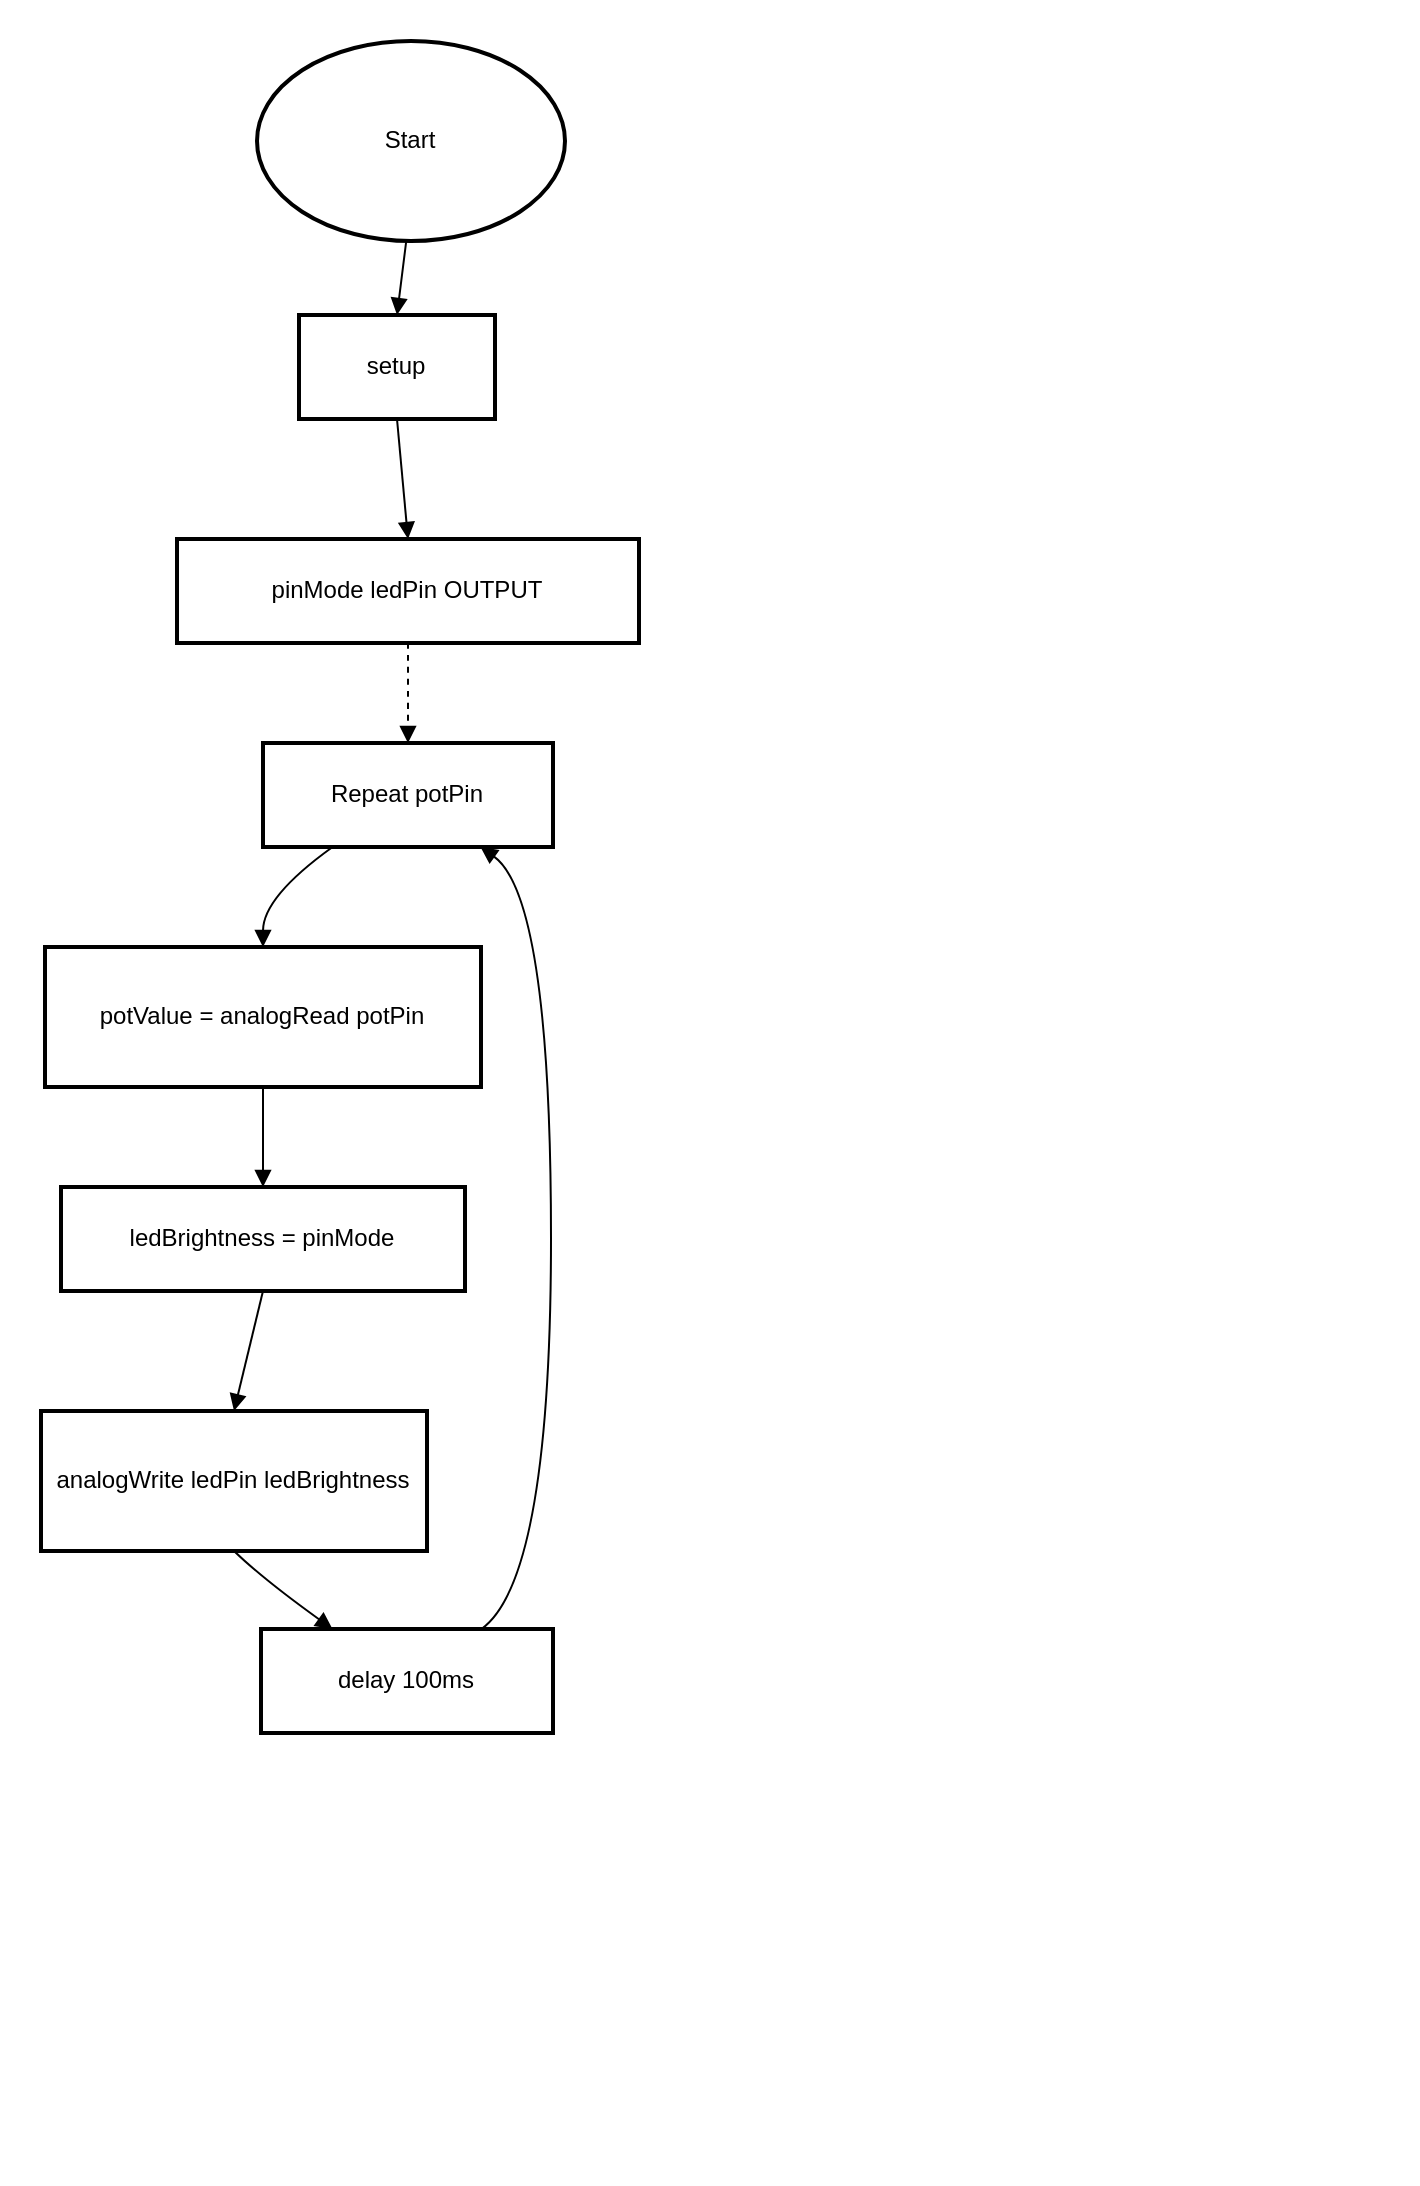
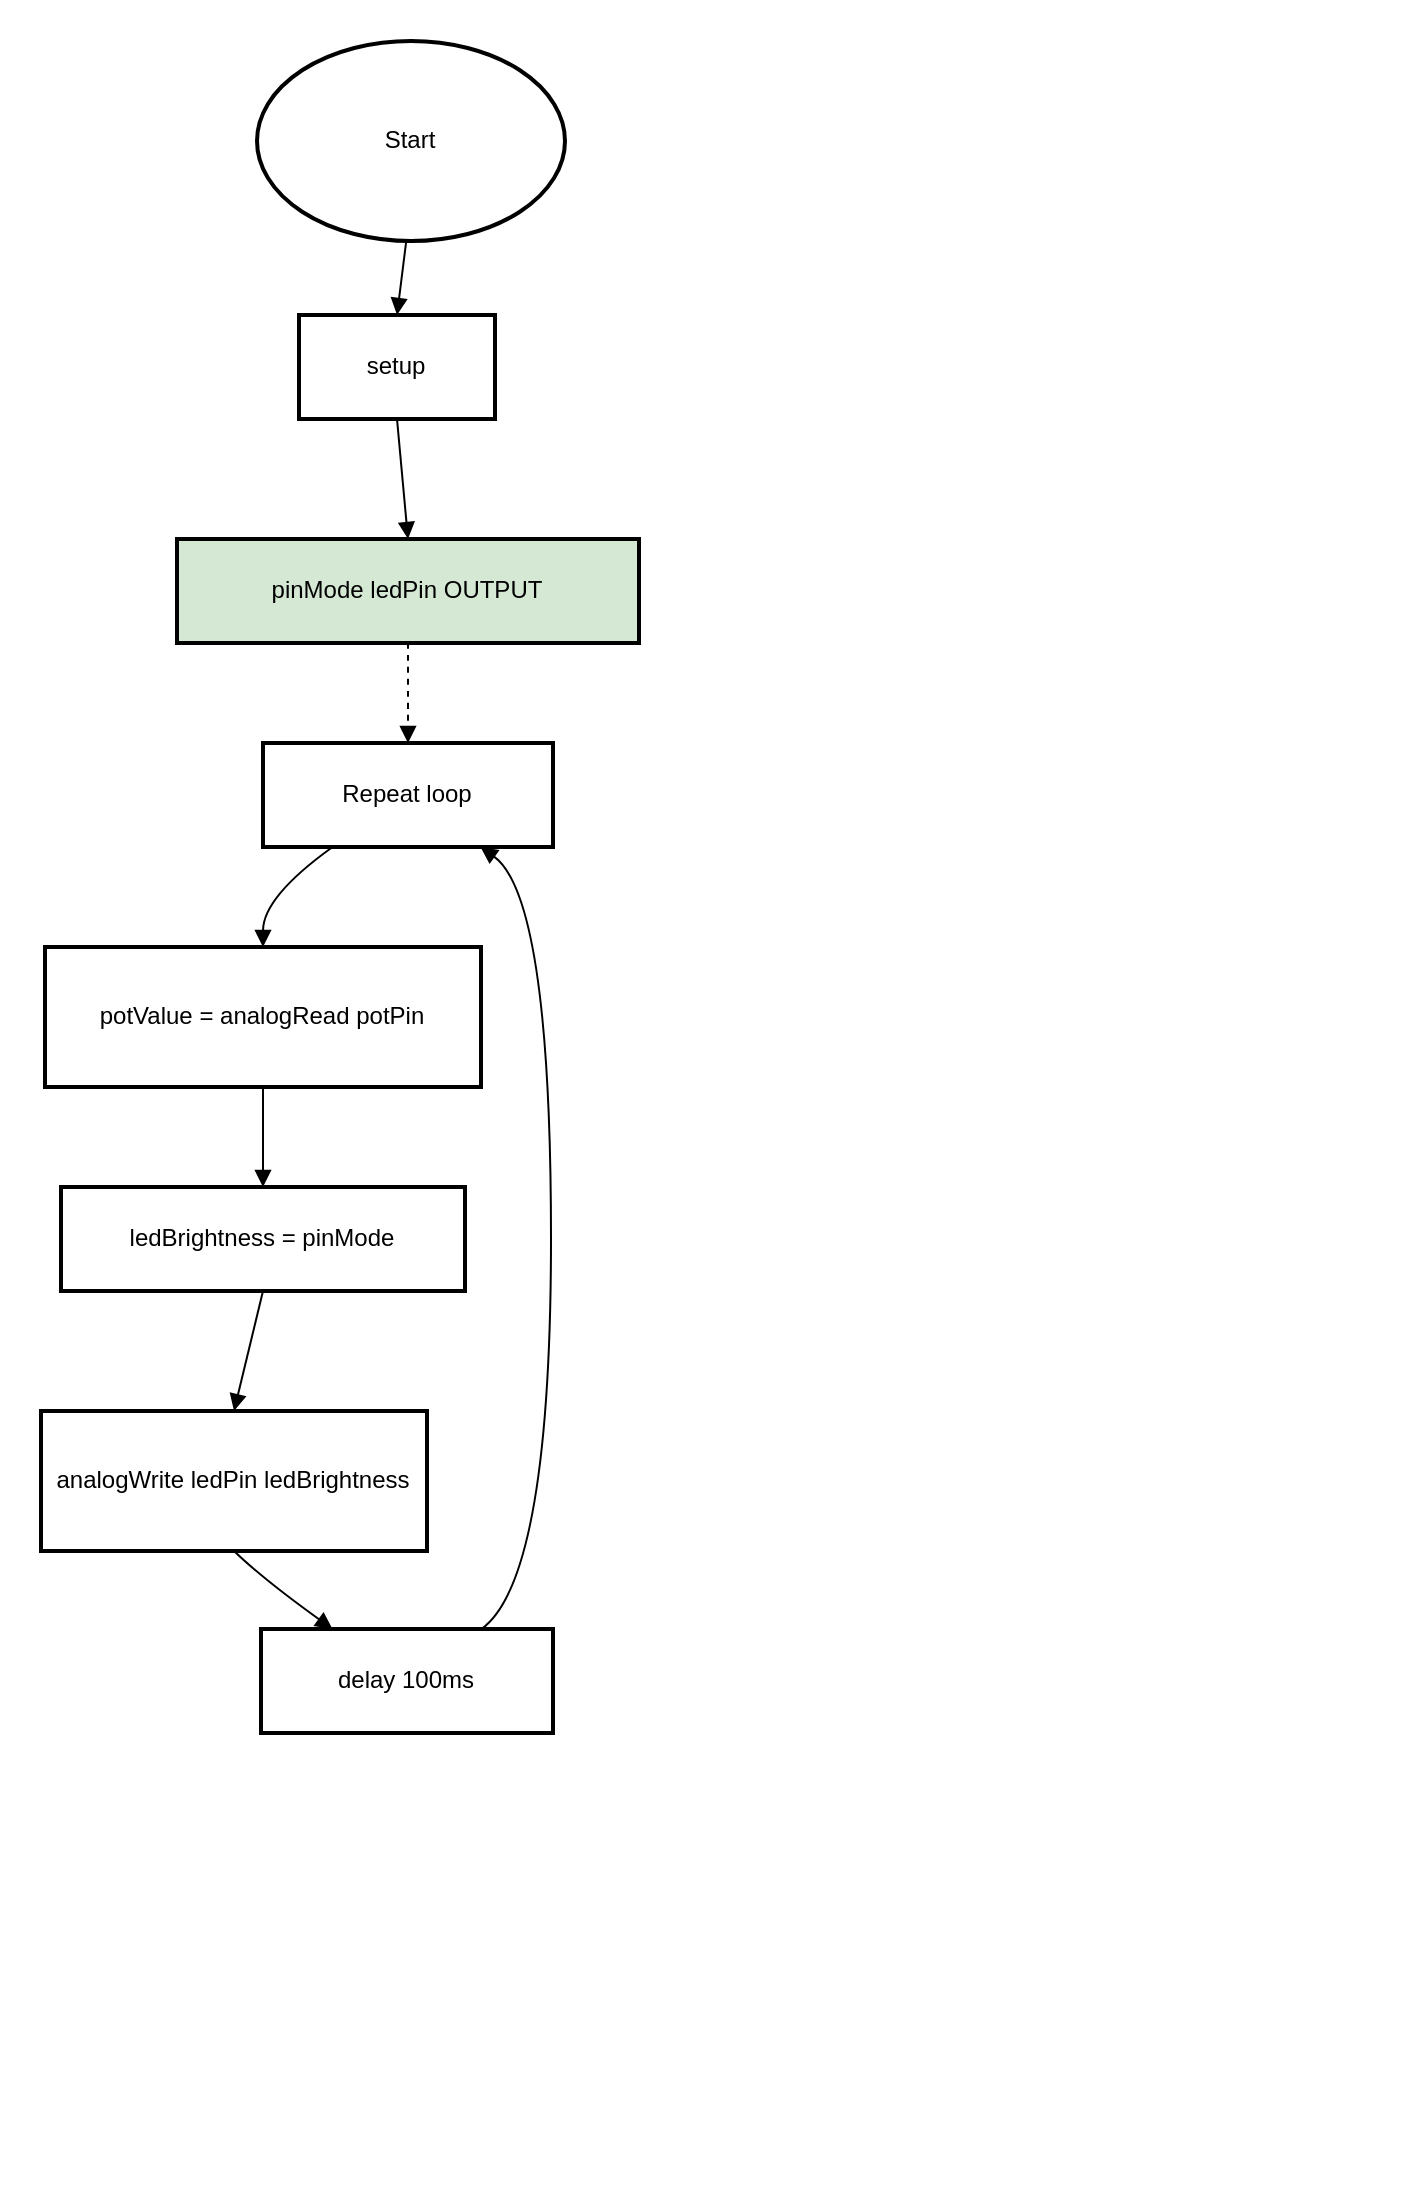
  <mxCell id="0" />
  <mxCell id="1" parent="0" />
  <mxCell id="2" value="" style="curved=1;startArrow=none;endArrow=block;exitX=1;exitY=0.23;entryX=1;entryY=0.66;rounded=0;" edge="1" parent="1"><mxGeometry relative="1" as="geometry"><Array as="points"><mxPoint x="688" y="1071" /><mxPoint x="688" y="364" /></Array><mxPoint x="507.455" y="306.045" as="targetPoint" /></mxGeometry></mxCell>
  <mxCell id="3" value="setup" style="whiteSpace=wrap;strokeWidth=2;" vertex="1" parent="1"><mxGeometry x="149" y="157" width="98" height="52" as="geometry" /></mxCell>
- <mxCell id="4" value="pinMode ledPin OUTPUT" style="whiteSpace=wrap;strokeWidth=2;" vertex="1" parent="1"><mxGeometry x="88" y="269" width="231" height="52" as="geometry" /></mxCell>
- <mxCell id="5" value="Repeat potPin" style="whiteSpace=wrap;strokeWidth=2;" vertex="1" parent="1"><mxGeometry x="131" y="371" width="145" height="52" as="geometry" /></mxCell>
+ <mxCell id="4" value="pinMode ledPin OUTPUT" style="whiteSpace=wrap;strokeWidth=2;fillColor=#d5e8d4;" vertex="1" parent="1"><mxGeometry x="88" y="269" width="231" height="52" as="geometry" /></mxCell>
+ <mxCell id="5" value="Repeat loop" style="whiteSpace=wrap;strokeWidth=2;" vertex="1" parent="1"><mxGeometry x="131" y="371" width="145" height="52" as="geometry" /></mxCell>
  <mxCell id="6" value="potValue = analogRead potPin" style="whiteSpace=wrap;strokeWidth=2;" vertex="1" parent="1"><mxGeometry x="22" y="473" width="218" height="70" as="geometry" /></mxCell>
  <mxCell id="7" value="ledBrightness = pinMode" style="whiteSpace=wrap;strokeWidth=2;" vertex="1" parent="1"><mxGeometry x="30" y="593" width="202" height="52" as="geometry" /></mxCell>
  <mxCell id="8" value="analogWrite ledPin ledBrightness" style="whiteSpace=wrap;strokeWidth=2;" vertex="1" parent="1"><mxGeometry x="20" y="705" width="193" height="70" as="geometry" /></mxCell>
  <mxCell id="9" value="delay 100ms" style="whiteSpace=wrap;strokeWidth=2;" vertex="1" parent="1"><mxGeometry x="130" y="814" width="146" height="52" as="geometry" /></mxCell>
  <mxCell id="10" value="" style="curved=1;startArrow=none;endArrow=block;exitX=0.5;exitY=1;entryX=0.5;entryY=0;rounded=0;" edge="1" parent="1" target="3"><mxGeometry relative="1" as="geometry"><Array as="points" /><mxPoint x="203" y="117" as="sourcePoint" /></mxGeometry></mxCell>
  <mxCell id="11" value="" style="curved=1;startArrow=none;endArrow=block;exitX=0.5;exitY=1;entryX=0.5;entryY=0;rounded=0;" edge="1" parent="1" source="3" target="4"><mxGeometry relative="1" as="geometry"><Array as="points" /></mxGeometry></mxCell>
  <mxCell id="12" value="" style="curved=1;startArrow=none;endArrow=block;exitX=0.5;exitY=1;entryX=0.5;entryY=0;rounded=0;dashed=1;" edge="1" parent="1" source="4" target="5"><mxGeometry relative="1" as="geometry"><Array as="points" /></mxGeometry></mxCell>
  <mxCell id="13" value="" style="curved=1;startArrow=none;endArrow=block;exitX=0.24;exitY=1;entryX=0.5;entryY=0;rounded=0;" edge="1" parent="1" source="5" target="6"><mxGeometry relative="1" as="geometry"><Array as="points"><mxPoint x="131" y="448" /></Array></mxGeometry></mxCell>
  <mxCell id="14" value="" style="curved=1;startArrow=none;endArrow=block;exitX=0.5;exitY=1;entryX=0.5;entryY=0;rounded=0;" edge="1" parent="1" source="6" target="7"><mxGeometry relative="1" as="geometry"><Array as="points" /></mxGeometry></mxCell>
  <mxCell id="15" value="" style="curved=1;startArrow=none;endArrow=block;exitX=0.5;exitY=1;entryX=0.5;entryY=0;rounded=0;" edge="1" parent="1" source="7" target="8"><mxGeometry relative="1" as="geometry"><Array as="points" /></mxGeometry></mxCell>
  <mxCell id="16" value="" style="curved=1;startArrow=none;endArrow=block;exitX=0.5;exitY=0.99;entryX=0.25;entryY=0.01;rounded=0;" edge="1" parent="1" source="8" target="9"><mxGeometry relative="1" as="geometry"><Array as="points"><mxPoint x="131" y="789" /></Array></mxGeometry></mxCell>
  <mxCell id="17" value="" style="curved=1;startArrow=none;endArrow=block;exitX=0.75;exitY=0.01;entryX=0.75;entryY=1;rounded=0;" edge="1" parent="1" source="9" target="5"><mxGeometry relative="1" as="geometry"><Array as="points"><mxPoint x="275" y="789" /><mxPoint x="275" y="448" /></Array></mxGeometry></mxCell>
  <mxCell id="18" value="Start" style="strokeWidth=2;html=1;shape=mxgraph.flowchart.start_2;whiteSpace=wrap;" vertex="1" parent="1"><mxGeometry x="128" y="20" width="154" height="100" as="geometry" /></mxCell>
